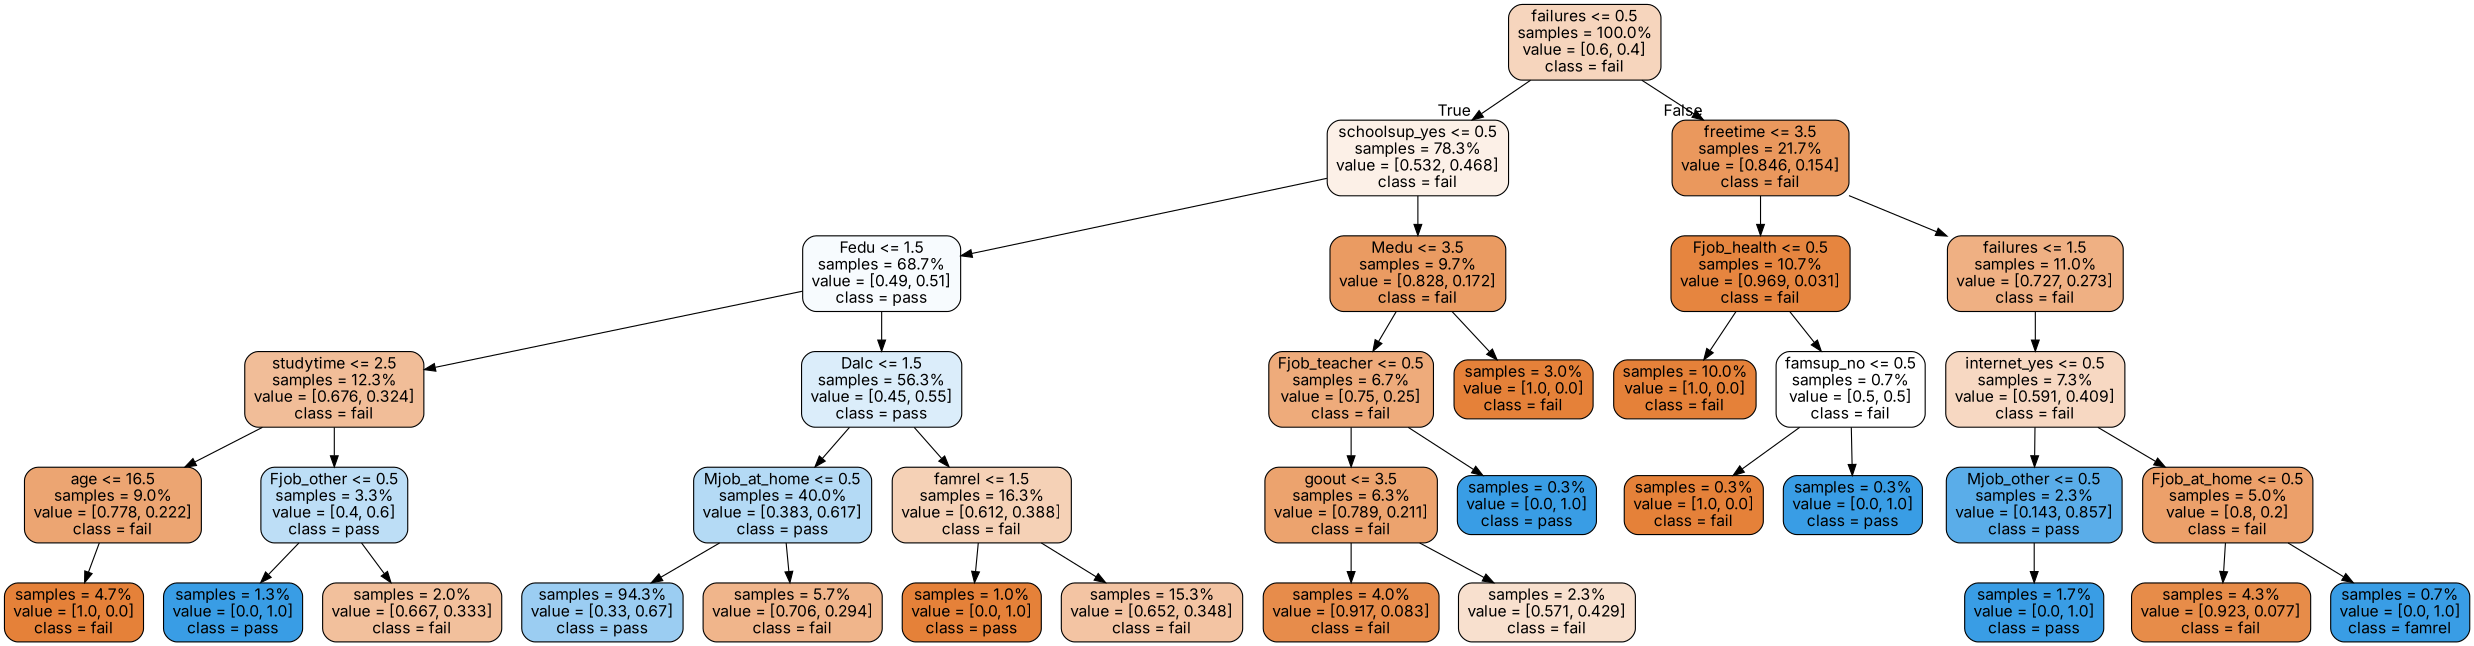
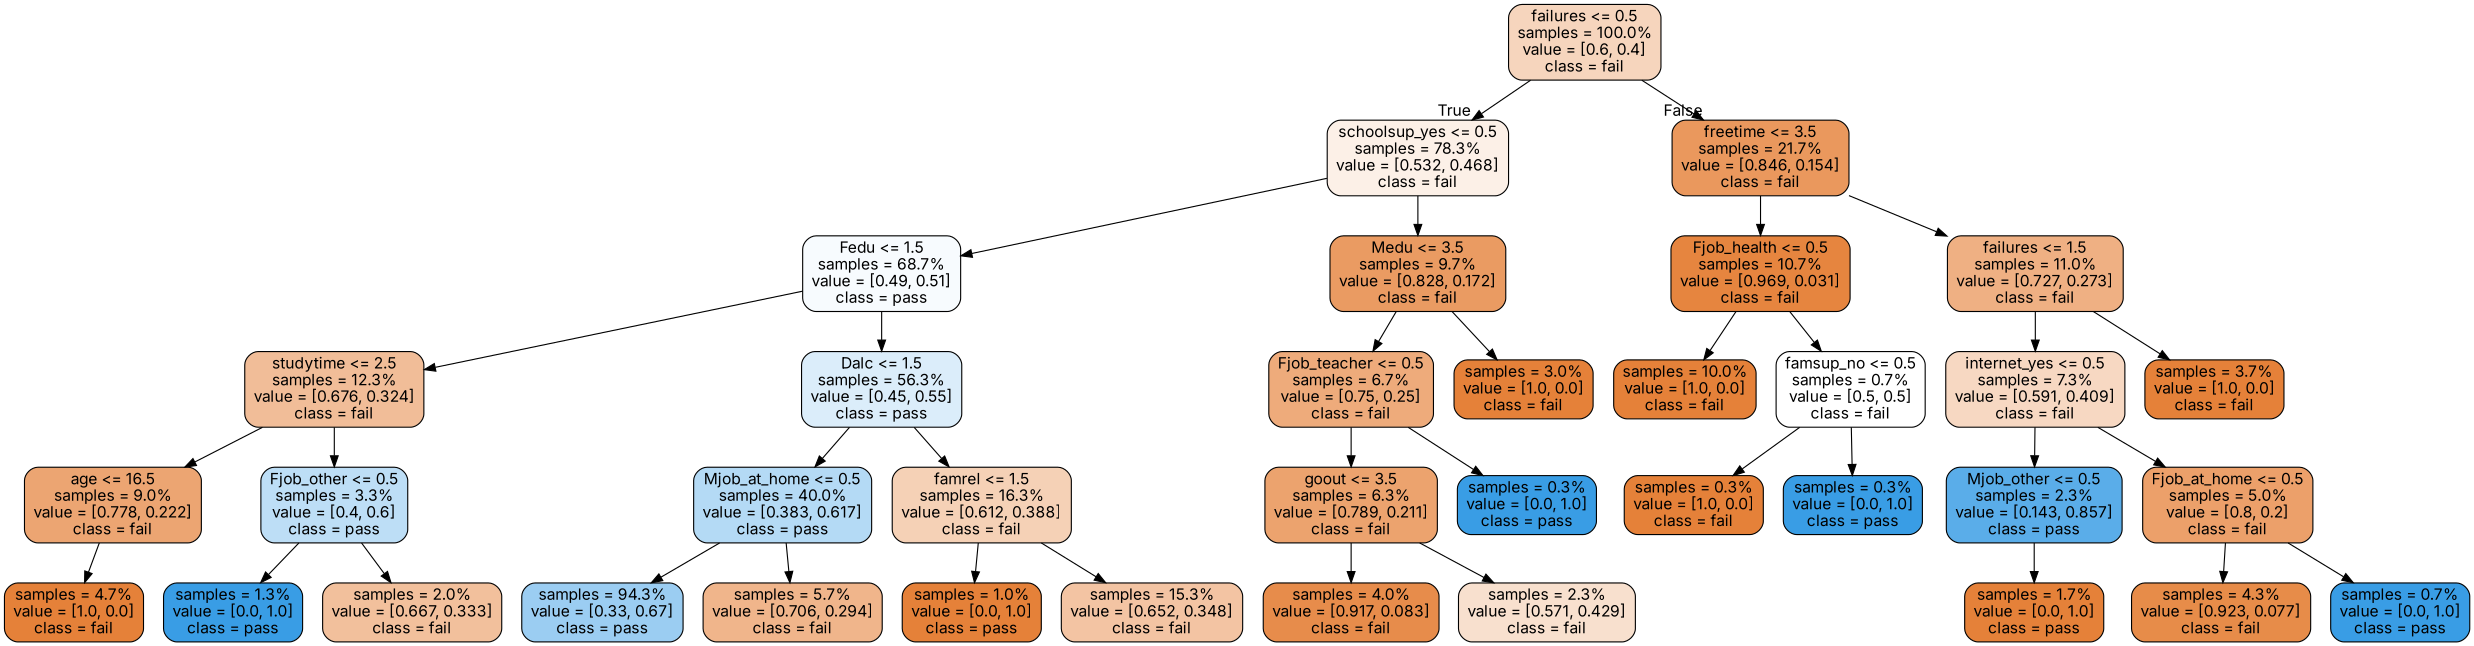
  digraph {
    fontname=Inter
    node [color=black fillcolor="#e58139" fontname=Inter shape=box style="filled, rounded"]
    edge [fontname=Inter]
    n1 [fillcolor="#f6d5bd" label="failures <= 0.5\nsamples = 100.0%\nvalue = [0.6, 0.4]\nclass = fail"]
    n2 [fillcolor="#fcf0e7" label="schoolsup_yes <= 0.5\nsamples = 78.3%\nvalue = [0.532, 0.468]\nclass = fail"]
    n3 [fillcolor="#ea985d" label="freetime <= 3.5\nsamples = 21.7%\nvalue = [0.846, 0.154]\nclass = fail"]
    n4 [fillcolor="#f7fbfe" label="Fedu <= 1.5\nsamples = 68.7%\nvalue = [0.49, 0.51]\nclass = pass"]
    n5 [fillcolor="#ea9b62" label="Medu <= 3.5\nsamples = 9.7%\nvalue = [0.828, 0.172]\nclass = fail"]
    n6 [fillcolor="#e6853f" label="Fjob_health <= 0.5\nsamples = 10.7%\nvalue = [0.969, 0.031]\nclass = fail"]
    n7 [fillcolor="#efb083" label="failures <= 1.5\nsamples = 11.0%\nvalue = [0.727, 0.273]\nclass = fail"]
    n8 [fillcolor="#f1bd98" label="studytime <= 2.5\nsamples = 12.3%\nvalue = [0.676, 0.324]\nclass = fail"]
    n9 [fillcolor="#dbedfa" label="Dalc <= 1.5\nsamples = 56.3%\nvalue = [0.45, 0.55]\nclass = pass"]
    n10 [fillcolor="#eeab7b" label="Fjob_teacher <= 0.5\nsamples = 6.7%\nvalue = [0.75, 0.25]\nclass = fail"]
    n11 [label="samples = 3.0%\nvalue = [1.0, 0.0]\nclass = fail"]
    n12 [fillcolor="#eca572" label="age <= 16.5\nsamples = 9.0%\nvalue = [0.778, 0.222]\nclass = fail"]
    n13 [fillcolor="#bddef6" label="Fjob_other <= 0.5\nsamples = 3.3%\nvalue = [0.4, 0.6]\nclass = pass"]
    n14 [fillcolor="#b4daf5" label="Mjob_at_home <= 0.5\nsamples = 40.0%\nvalue = [0.383, 0.617]\nclass = pass"]
    n15 [fillcolor="#f5d1b6" label="famrel <= 1.5\nsamples = 16.3%\nvalue = [0.612, 0.388]\nclass = fail"]
    n16 [label="samples = 4.7%\nvalue = [1.0, 0.0]\nclass = fail"]
    n17 [fillcolor="#399de5" label="samples = 1.3%\nvalue = [0.0, 1.0]\nclass = pass"]
    n18 [fillcolor="#f2c09c" label="samples = 2.0%\nvalue = [0.667, 0.333]\nclass = fail"]
    n19 [fillcolor="#9bcdf2" label="samples = 94.3%\nvalue = [0.33, 0.67]\nclass = pass"]
    n20 [fillcolor="#f0b58b" label="samples = 5.7%\nvalue = [0.706, 0.294]\nclass = fail"]
    n21 [label="samples = 1.0%\nvalue = [0.0, 1.0]\nclass = pass"]
    n22 [fillcolor="#f3c4a3" label="samples = 15.3%\nvalue = [0.652, 0.348]\nclass = fail"]
    n23 [fillcolor="#eca36e" label="goout <= 3.5\nsamples = 6.3%\nvalue = [0.789, 0.211]\nclass = fail"]
    n24 [fillcolor="#399de5" label="samples = 0.3%\nvalue = [0.0, 1.0]\nclass = pass"]
    n25 [fillcolor="#e78c4b" label="samples = 4.0%\nvalue = [0.917, 0.083]\nclass = fail"]
    n26 [fillcolor="#f8e0ce" label="samples = 2.3%\nvalue = [0.571, 0.429]\nclass = fail"]
    n27 [label="samples = 10.0%\nvalue = [1.0, 0.0]\nclass = fail"]
    n28 [fillcolor="#ffffff" label="famsup_no <= 0.5\nsamples = 0.7%\nvalue = [0.5, 0.5]\nclass = fail"]
    n29 [fillcolor="#f7d8c2" label="internet_yes <= 0.5\nsamples = 7.3%\nvalue = [0.591, 0.409]\nclass = fail"]
+   n30 [label="samples = 3.7%\nvalue = [1.0, 0.0]\nclass = fail"]
    n31 [label="samples = 0.3%\nvalue = [1.0, 0.0]\nclass = fail"]
    n32 [fillcolor="#399de5" label="samples = 0.3%\nvalue = [0.0, 1.0]\nclass = pass"]
    n33 [fillcolor="#5aade9" label="Mjob_other <= 0.5\nsamples = 2.3%\nvalue = [0.143, 0.857]\nclass = pass"]
    n34 [fillcolor="#eca06a" label="Fjob_at_home <= 0.5\nsamples = 5.0%\nvalue = [0.8, 0.2]\nclass = fail"]
-   n35 [fillcolor="#399de5" label="samples = 1.7%\nvalue = [0.0, 1.0]\nclass = pass"]
+   n35 [label="samples = 1.7%\nvalue = [0.0, 1.0]\nclass = pass"]
    n36 [fillcolor="#e78c49" label="samples = 4.3%\nvalue = [0.923, 0.077]\nclass = fail"]
-   n37 [fillcolor="#399de5" label="samples = 0.7%\nvalue = [0.0, 1.0]\nclass = famrel"]
+   n37 [fillcolor="#399de5" label="samples = 0.7%\nvalue = [0.0, 1.0]\nclass = pass"]
    n1 -> n2 [headlabel=True labelangle=45 labeldistance=2.5]
    n1 -> n3 [headlabel=False labelangle=-45 labeldistance=2.5]
    n2 -> n4
    n2 -> n5
    n3 -> n6
    n3 -> n7
    n4 -> n8
    n4 -> n9
    n5 -> n10
    n5 -> n11
    n6 -> n27
    n6 -> n28
    n7 -> n29
+   n7 -> n30
    n8 -> n12
    n8 -> n13
    n9 -> n14
    n9 -> n15
    n10 -> n23
    n10 -> n24
    n12 -> n16
    n13 -> n17
    n13 -> n18
    n14 -> n19
    n14 -> n20
    n15 -> n21
    n15 -> n22
    n23 -> n25
    n23 -> n26
    n28 -> n31
    n28 -> n32
    n29 -> n33
    n29 -> n34
    n33 -> n35
    n34 -> n36
    n34 -> n37
  }
